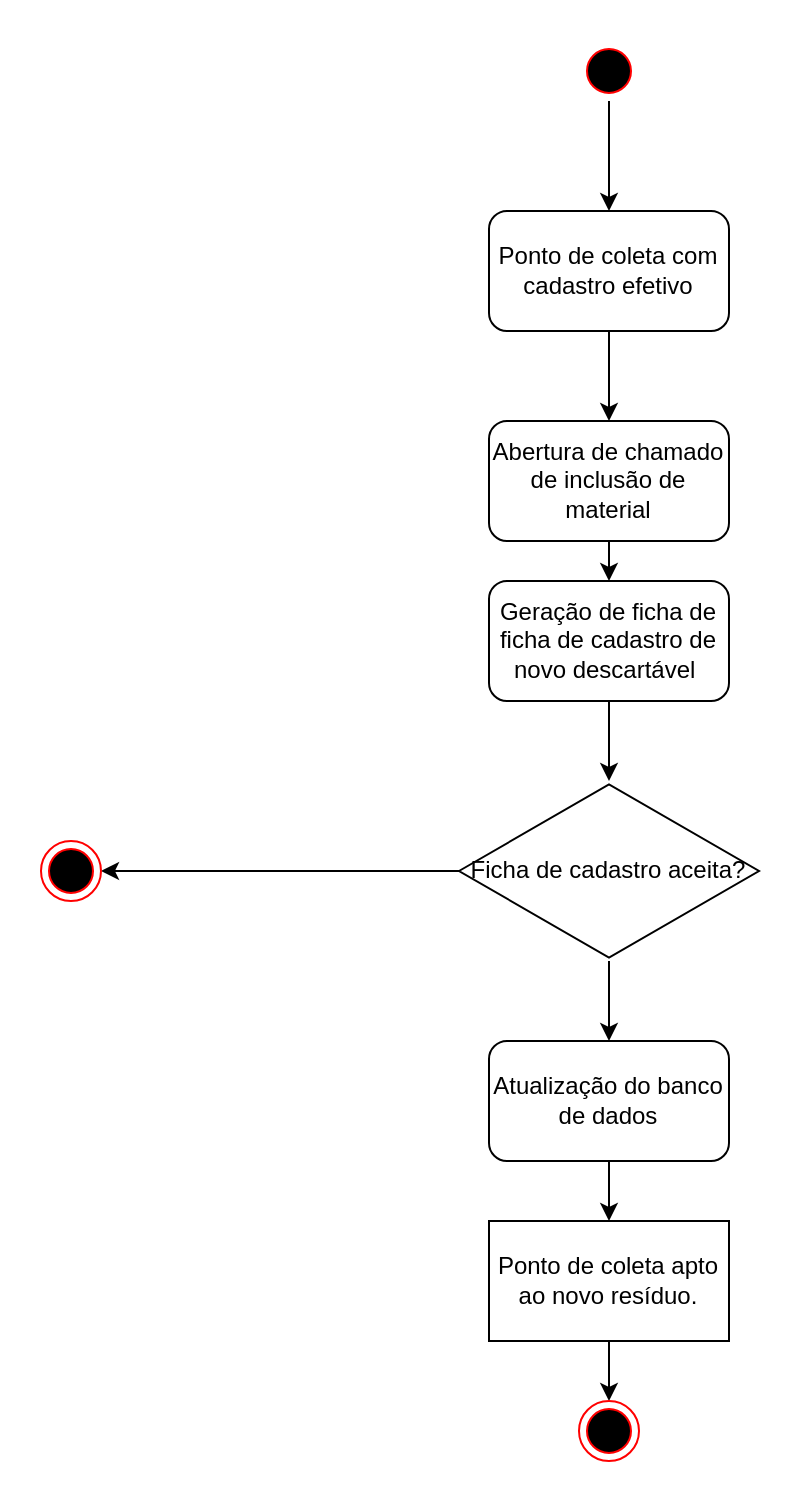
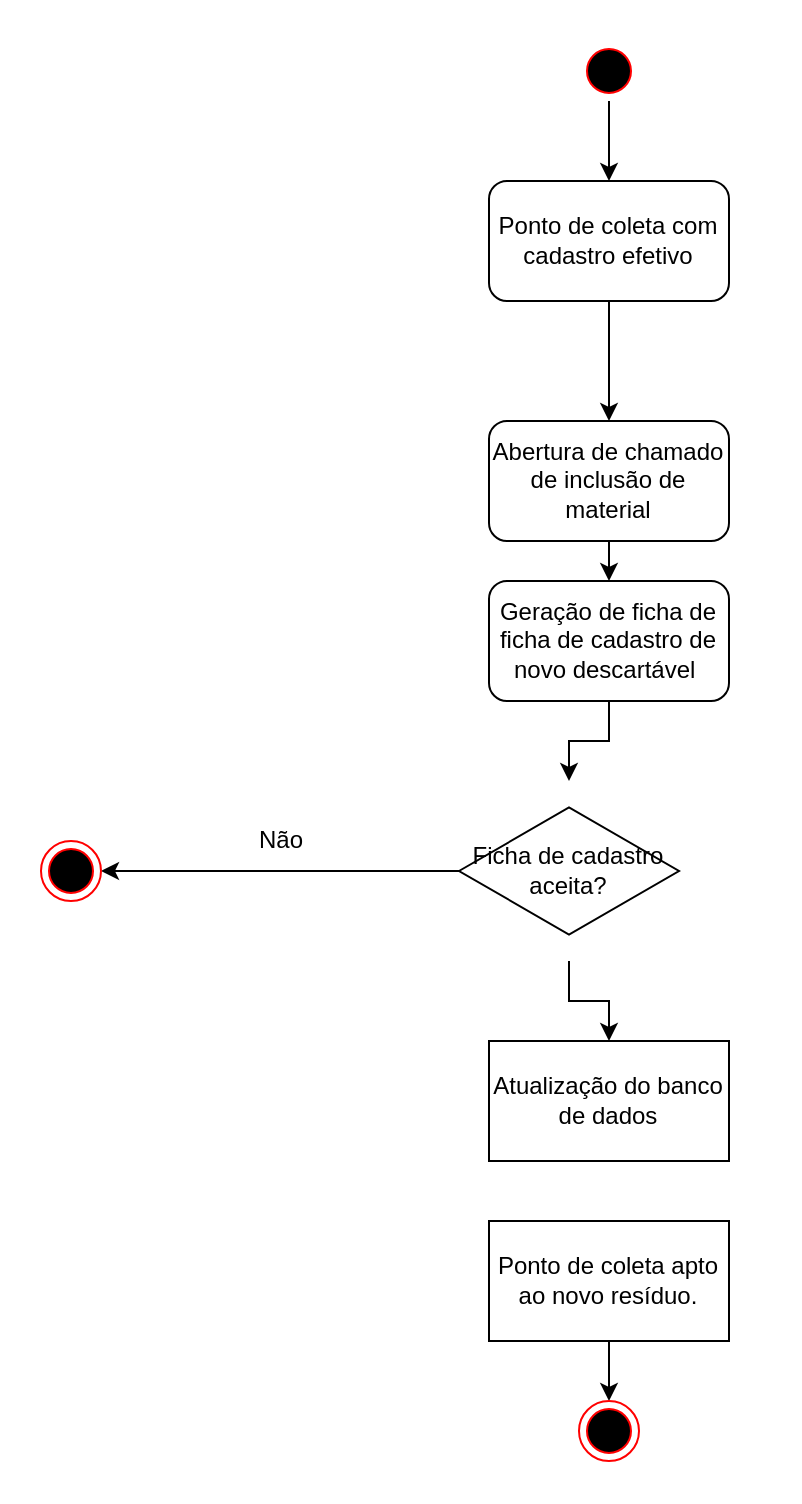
  <mxCell id="0" />
  <mxCell id="1" parent="0" />
  <mxCell id="2" style="edgeStyle=orthogonalEdgeStyle;rounded=0;orthogonalLoop=1;jettySize=auto;html=1;exitX=0.5;exitY=1;exitDx=0;exitDy=0;entryX=0.5;entryY=0;entryDx=0;entryDy=0;" edge="1" parent="1" source="3" target="5"><mxGeometry relative="1" as="geometry" /></mxCell>
  <mxCell id="3" value="" style="ellipse;html=1;shape=startState;fillColor=#000000;strokeColor=#ff0000;" vertex="1" parent="1"><mxGeometry x="289" y="20" width="30" height="30" as="geometry" /></mxCell>
  <mxCell id="4" style="edgeStyle=orthogonalEdgeStyle;rounded=0;orthogonalLoop=1;jettySize=auto;html=1;exitX=0.5;exitY=1;exitDx=0;exitDy=0;entryX=0.5;entryY=0;entryDx=0;entryDy=0;" edge="1" parent="1" source="5" target="7"><mxGeometry relative="1" as="geometry" /></mxCell>
- <mxCell id="5" value="Ponto de coleta com cadastro efetivo" style="rounded=1;whiteSpace=wrap;html=1;" vertex="1" parent="1"><mxGeometry x="244" y="105" width="120" height="60" as="geometry" /></mxCell>
+ <mxCell id="5" value="Ponto de coleta com cadastro efetivo" style="rounded=1;whiteSpace=wrap;html=1;" vertex="1" parent="1"><mxGeometry x="244" y="90" width="120" height="60" as="geometry" /></mxCell>
  <mxCell id="6" style="edgeStyle=orthogonalEdgeStyle;rounded=0;orthogonalLoop=1;jettySize=auto;html=1;exitX=0.5;exitY=1;exitDx=0;exitDy=0;entryX=0.5;entryY=0;entryDx=0;entryDy=0;" edge="1" parent="1" source="7" target="9"><mxGeometry relative="1" as="geometry" /></mxCell>
  <mxCell id="7" value="Abertura de chamado de inclusão de material" style="rounded=1;whiteSpace=wrap;html=1;" vertex="1" parent="1"><mxGeometry x="244" y="210" width="120" height="60" as="geometry" /></mxCell>
  <mxCell id="8" style="edgeStyle=orthogonalEdgeStyle;rounded=0;orthogonalLoop=1;jettySize=auto;html=1;exitX=0.5;exitY=1;exitDx=0;exitDy=0;" edge="1" parent="1" source="9" target="12"><mxGeometry relative="1" as="geometry" /></mxCell>
  <mxCell id="9" value="Geração de ficha de ficha de cadastro de novo descartável&amp;nbsp;" style="rounded=1;whiteSpace=wrap;html=1;" vertex="1" parent="1"><mxGeometry x="244" y="290" width="120" height="60" as="geometry" /></mxCell>
  <mxCell id="10" style="edgeStyle=orthogonalEdgeStyle;rounded=0;orthogonalLoop=1;jettySize=auto;html=1;" edge="1" parent="1" source="12" target="13"><mxGeometry relative="1" as="geometry" /></mxCell>
  <mxCell id="11" style="edgeStyle=orthogonalEdgeStyle;rounded=0;orthogonalLoop=1;jettySize=auto;html=1;entryX=0.5;entryY=0;entryDx=0;entryDy=0;" edge="1" parent="1" source="12" target="16"><mxGeometry relative="1" as="geometry" /></mxCell>
- <mxCell id="12" value="Ficha de cadastro aceita?" style="html=1;whiteSpace=wrap;aspect=fixed;shape=isoRectangle;" vertex="1" parent="1"><mxGeometry x="229" y="390" width="150" height="90" as="geometry" /></mxCell>
+ <mxCell id="12" value="Ficha de cadastro aceita?" style="html=1;whiteSpace=wrap;aspect=fixed;shape=isoRectangle;" vertex="1" parent="1"><mxGeometry x="229" y="390" width="110" height="90" as="geometry" /></mxCell>
  <mxCell id="13" value="" style="ellipse;html=1;shape=endState;fillColor=#000000;strokeColor=#ff0000;" vertex="1" parent="1"><mxGeometry x="20" y="420" width="30" height="30" as="geometry" /></mxCell>
- <mxCell id="15" style="edgeStyle=orthogonalEdgeStyle;rounded=0;orthogonalLoop=1;jettySize=auto;html=1;exitX=0.5;exitY=1;exitDx=0;exitDy=0;" edge="1" parent="1" source="16" target="18"><mxGeometry relative="1" as="geometry" /></mxCell>
- <mxCell id="16" value="Atualização do banco de dados" style="rounded=1;whiteSpace=wrap;html=1;" vertex="1" parent="1"><mxGeometry x="244" y="520" width="120" height="60" as="geometry" /></mxCell>
+ <mxCell id="14" value="Não" style="text;html=1;align=center;verticalAlign=middle;resizable=0;points=[];autosize=1;strokeColor=none;fillColor=none;" vertex="1" parent="1"><mxGeometry x="120" y="410" width="40" height="20" as="geometry" /></mxCell>
+ <mxCell id="16" value="Atualização do banco de dados" style="whiteSpace=wrap;html=1;rounded=0;" vertex="1" parent="1"><mxGeometry x="244" y="520" width="120" height="60" as="geometry" /></mxCell>
  <mxCell id="17" style="edgeStyle=orthogonalEdgeStyle;rounded=0;orthogonalLoop=1;jettySize=auto;html=1;exitX=0.5;exitY=1;exitDx=0;exitDy=0;entryX=0.5;entryY=0;entryDx=0;entryDy=0;" edge="1" parent="1" source="18" target="19"><mxGeometry relative="1" as="geometry" /></mxCell>
  <mxCell id="18" value="Ponto de coleta apto ao novo resíduo." style="whiteSpace=wrap;html=1;rounded=0;" vertex="1" parent="1"><mxGeometry x="244" y="610" width="120" height="60" as="geometry" /></mxCell>
  <mxCell id="19" value="" style="ellipse;html=1;shape=endState;fillColor=#000000;strokeColor=#ff0000;" vertex="1" parent="1"><mxGeometry x="289" y="700" width="30" height="30" as="geometry" /></mxCell>
